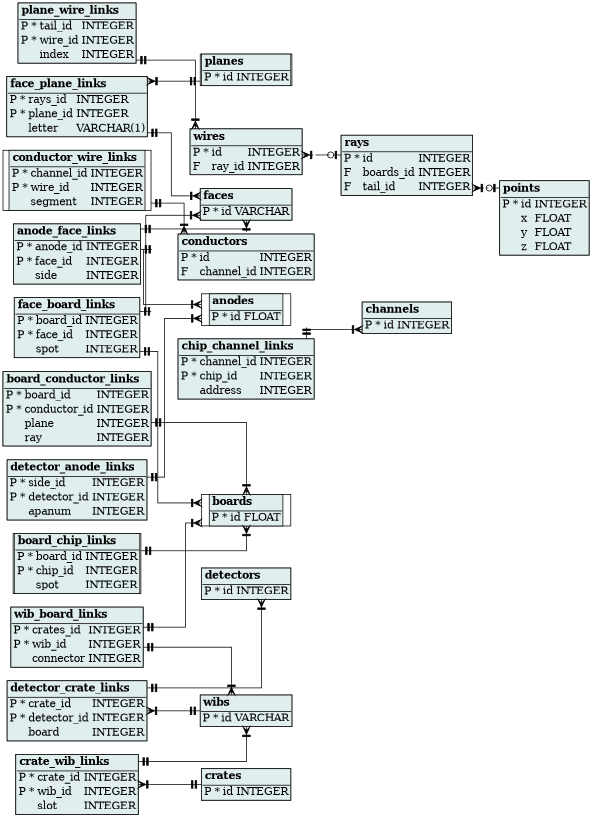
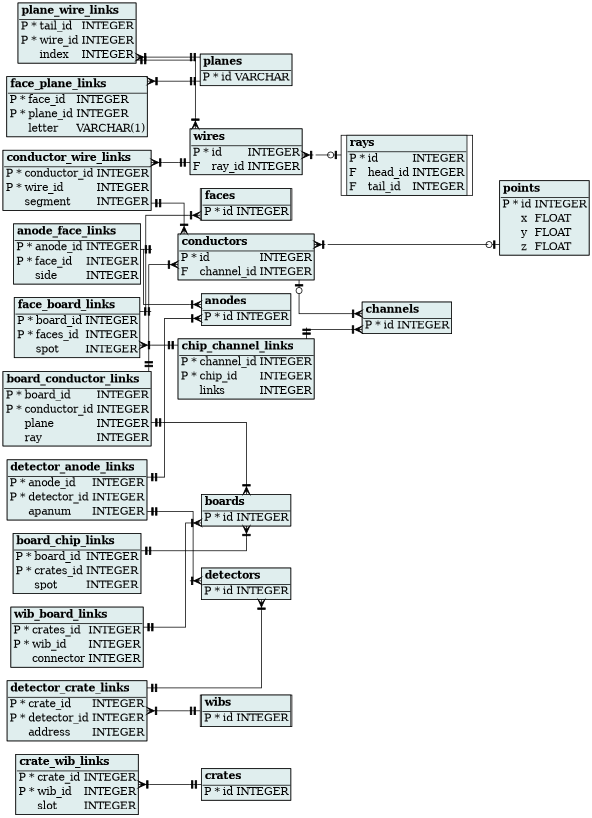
  digraph {
    rankdir=LR
    splines=ortho
    node [margin=0 shape=box]
    edge [arrowhead=crowtee arrowtail=noneteetee dir=both]
-   n1 [label=<<TABLE bgcolor="azure2" border="1" cellborder="0" cellspacing="0"><TR><TD align="left" border="1" colspan="4" sides="b"><B>anodes</B></TD></TR><TR><TD align="left">P</TD><TD align="left">*</TD><TD align="left">id</TD><TD align="left">FLOAT</TD></TR></TABLE>>]
-   n2 [label=<<TABLE bgcolor="azure2" border="1" cellborder="0" cellspacing="0"><TR><TD align="left" border="1" colspan="4" sides="b"><B>boards</B></TD></TR><TR><TD align="left">P</TD><TD align="left">*</TD><TD align="left">id</TD><TD align="left">FLOAT</TD></TR></TABLE>>]
+   n1 [label=<<TABLE bgcolor="azure2" border="1" cellborder="0" cellspacing="0"><TR><TD align="left" border="1" colspan="4" sides="b"><B>anodes</B></TD></TR><TR><TD align="left">P</TD><TD align="left">*</TD><TD align="left">id</TD><TD align="left">INTEGER</TD></TR></TABLE>>]
+   n2 [label=<<TABLE bgcolor="azure2" border="1" cellborder="0" cellspacing="0"><TR><TD align="left" border="1" colspan="4" sides="b"><B>boards</B></TD></TR><TR><TD align="left">P</TD><TD align="left">*</TD><TD align="left">id</TD><TD align="left">INTEGER</TD></TR></TABLE>>]
    n3 [label=<<TABLE bgcolor="azure2" border="1" cellborder="0" cellspacing="0"><TR><TD align="left" border="1" colspan="4" sides="b"><B>channels</B></TD></TR><TR><TD align="left">P</TD><TD align="left">*</TD><TD align="left">id</TD><TD align="left">INTEGER</TD></TR></TABLE>>]
    n4 [label=<<TABLE bgcolor="azure2" border="1" cellborder="0" cellspacing="0"><TR><TD align="left" border="1" colspan="4" sides="b"><B>crates</B></TD></TR><TR><TD align="left">P</TD><TD align="left">*</TD><TD align="left">id</TD><TD align="left">INTEGER</TD></TR></TABLE>>]
    n5 [label=<<TABLE bgcolor="azure2" border="1" cellborder="0" cellspacing="0"><TR><TD align="left" border="1" colspan="4" sides="b"><B>detectors</B></TD></TR><TR><TD align="left">P</TD><TD align="left">*</TD><TD align="left">id</TD><TD align="left">INTEGER</TD></TR></TABLE>>]
-   n6 [label=<<TABLE bgcolor="azure2" border="1" cellborder="0" cellspacing="0"><TR><TD align="left" border="1" colspan="4" sides="b"><B>faces</B></TD></TR><TR><TD align="left">P</TD><TD align="left">*</TD><TD align="left">id</TD><TD align="left">VARCHAR</TD></TR></TABLE>>]
-   n7 [label=<<TABLE bgcolor="azure2" border="1" cellborder="0" cellspacing="0"><TR><TD align="left" border="1" colspan="4" sides="b"><B>planes</B></TD></TR><TR><TD align="left">P</TD><TD align="left">*</TD><TD align="left">id</TD><TD align="left">INTEGER</TD></TR></TABLE>>]
+   n6 [label=<<TABLE bgcolor="azure2" border="1" cellborder="0" cellspacing="0"><TR><TD align="left" border="1" colspan="4" sides="b"><B>faces</B></TD></TR><TR><TD align="left">P</TD><TD align="left">*</TD><TD align="left">id</TD><TD align="left">INTEGER</TD></TR></TABLE>>]
+   n7 [label=<<TABLE bgcolor="azure2" border="1" cellborder="0" cellspacing="0"><TR><TD align="left" border="1" colspan="4" sides="b"><B>planes</B></TD></TR><TR><TD align="left">P</TD><TD align="left">*</TD><TD align="left">id</TD><TD align="left">VARCHAR</TD></TR></TABLE>>]
    n8 [label=<<TABLE bgcolor="azure2" border="1" cellborder="0" cellspacing="0"><TR><TD align="left" border="1" colspan="4" sides="b"><B>points</B></TD></TR><TR><TD align="left">P</TD><TD align="left">*</TD><TD align="left">id</TD><TD align="left">INTEGER</TD></TR><TR><TD align="left"> </TD><TD align="left"> </TD><TD align="left">x</TD><TD align="left">FLOAT</TD></TR><TR><TD align="left"> </TD><TD align="left"> </TD><TD align="left">y</TD><TD align="left">FLOAT</TD></TR><TR><TD align="left"> </TD><TD align="left"> </TD><TD align="left">z</TD><TD align="left">FLOAT</TD></TR></TABLE>>]
-   n9 [label=<<TABLE bgcolor="azure2" border="1" cellborder="0" cellspacing="0"><TR><TD align="left" border="1" colspan="4" sides="b"><B>wibs</B></TD></TR><TR><TD align="left">P</TD><TD align="left">*</TD><TD align="left">id</TD><TD align="left">VARCHAR</TD></TR></TABLE>>]
+   n9 [label=<<TABLE bgcolor="azure2" border="1" cellborder="0" cellspacing="0"><TR><TD align="left" border="1" colspan="4" sides="b"><B>wibs</B></TD></TR><TR><TD align="left">P</TD><TD align="left">*</TD><TD align="left">id</TD><TD align="left">INTEGER</TD></TR></TABLE>>]
    n10 [label=<<TABLE bgcolor="azure2" border="1" cellborder="0" cellspacing="0"><TR><TD align="left" border="1" colspan="4" sides="b"><B>anode_face_links</B></TD></TR><TR><TD align="left">P</TD><TD align="left">*</TD><TD align="left">anode_id</TD><TD align="left">INTEGER</TD></TR><TR><TD align="left">P</TD><TD align="left">*</TD><TD align="left">face_id</TD><TD align="left">INTEGER</TD></TR><TR><TD align="left"> </TD><TD align="left"> </TD><TD align="left">side</TD><TD align="left">INTEGER</TD></TR></TABLE>>]
-   n11 [label=<<TABLE bgcolor="azure2" border="1" cellborder="0" cellspacing="0"><TR><TD align="left" border="1" colspan="4" sides="b"><B>board_chip_links</B></TD></TR><TR><TD align="left">P</TD><TD align="left">*</TD><TD align="left">board_id</TD><TD align="left">INTEGER</TD></TR><TR><TD align="left">P</TD><TD align="left">*</TD><TD align="left">chip_id</TD><TD align="left">INTEGER</TD></TR><TR><TD align="left"> </TD><TD align="left"> </TD><TD align="left">spot</TD><TD align="left">INTEGER</TD></TR></TABLE>>]
-   n12 [label=<<TABLE bgcolor="azure2" border="1" cellborder="0" cellspacing="0"><TR><TD align="left" border="1" colspan="4" sides="b"><B>chip_channel_links</B></TD></TR><TR><TD align="left">P</TD><TD align="left">*</TD><TD align="left">channel_id</TD><TD align="left">INTEGER</TD></TR><TR><TD align="left">P</TD><TD align="left">*</TD><TD align="left">chip_id</TD><TD align="left">INTEGER</TD></TR><TR><TD align="left"> </TD><TD align="left"> </TD><TD align="left">address</TD><TD align="left">INTEGER</TD></TR></TABLE>>]
+   n11 [label=<<TABLE bgcolor="azure2" border="1" cellborder="0" cellspacing="0"><TR><TD align="left" border="1" colspan="4" sides="b"><B>board_chip_links</B></TD></TR><TR><TD align="left">P</TD><TD align="left">*</TD><TD align="left">board_id</TD><TD align="left">INTEGER</TD></TR><TR><TD align="left">P</TD><TD align="left">*</TD><TD align="left">crates_id</TD><TD align="left">INTEGER</TD></TR><TR><TD align="left"> </TD><TD align="left"> </TD><TD align="left">spot</TD><TD align="left">INTEGER</TD></TR></TABLE>>]
+   n12 [label=<<TABLE bgcolor="azure2" border="1" cellborder="0" cellspacing="0"><TR><TD align="left" border="1" colspan="4" sides="b"><B>chip_channel_links</B></TD></TR><TR><TD align="left">P</TD><TD align="left">*</TD><TD align="left">channel_id</TD><TD align="left">INTEGER</TD></TR><TR><TD align="left">P</TD><TD align="left">*</TD><TD align="left">chip_id</TD><TD align="left">INTEGER</TD></TR><TR><TD align="left"> </TD><TD align="left"> </TD><TD align="left">links</TD><TD align="left">INTEGER</TD></TR></TABLE>>]
    n13 [label=<<TABLE bgcolor="azure2" border="1" cellborder="0" cellspacing="0"><TR><TD align="left" border="1" colspan="4" sides="b"><B>conductors</B></TD></TR><TR><TD align="left">P</TD><TD align="left">*</TD><TD align="left">id</TD><TD align="left">INTEGER</TD></TR><TR><TD align="left">F</TD><TD align="left"> </TD><TD align="left">channel_id</TD><TD align="left">INTEGER</TD></TR></TABLE>>]
    n14 [label=<<TABLE bgcolor="azure2" border="1" cellborder="0" cellspacing="0"><TR><TD align="left" border="1" colspan="4" sides="b"><B>crate_wib_links</B></TD></TR><TR><TD align="left">P</TD><TD align="left">*</TD><TD align="left">crate_id</TD><TD align="left">INTEGER</TD></TR><TR><TD align="left">P</TD><TD align="left">*</TD><TD align="left">wib_id</TD><TD align="left">INTEGER</TD></TR><TR><TD align="left"> </TD><TD align="left"> </TD><TD align="left">slot</TD><TD align="left">INTEGER</TD></TR></TABLE>>]
-   n15 [label=<<TABLE bgcolor="azure2" border="1" cellborder="0" cellspacing="0"><TR><TD align="left" border="1" colspan="4" sides="b"><B>detector_anode_links</B></TD></TR><TR><TD align="left">P</TD><TD align="left">*</TD><TD align="left">side_id</TD><TD align="left">INTEGER</TD></TR><TR><TD align="left">P</TD><TD align="left">*</TD><TD align="left">detector_id</TD><TD align="left">INTEGER</TD></TR><TR><TD align="left"> </TD><TD align="left"> </TD><TD align="left">apanum</TD><TD align="left">INTEGER</TD></TR></TABLE>>]
-   n16 [label=<<TABLE bgcolor="azure2" border="1" cellborder="0" cellspacing="0"><TR><TD align="left" border="1" colspan="4" sides="b"><B>detector_crate_links</B></TD></TR><TR><TD align="left">P</TD><TD align="left">*</TD><TD align="left">crate_id</TD><TD align="left">INTEGER</TD></TR><TR><TD align="left">P</TD><TD align="left">*</TD><TD align="left">detector_id</TD><TD align="left">INTEGER</TD></TR><TR><TD align="left"> </TD><TD align="left"> </TD><TD align="left">board</TD><TD align="left">INTEGER</TD></TR></TABLE>>]
-   n17 [label=<<TABLE bgcolor="azure2" border="1" cellborder="0" cellspacing="0"><TR><TD align="left" border="1" colspan="4" sides="b"><B>face_board_links</B></TD></TR><TR><TD align="left">P</TD><TD align="left">*</TD><TD align="left">board_id</TD><TD align="left">INTEGER</TD></TR><TR><TD align="left">P</TD><TD align="left">*</TD><TD align="left">face_id</TD><TD align="left">INTEGER</TD></TR><TR><TD align="left"> </TD><TD align="left"> </TD><TD align="left">spot</TD><TD align="left">INTEGER</TD></TR></TABLE>>]
-   n18 [label=<<TABLE bgcolor="azure2" border="1" cellborder="0" cellspacing="0"><TR><TD align="left" border="1" colspan="4" sides="b"><B>face_plane_links</B></TD></TR><TR><TD align="left">P</TD><TD align="left">*</TD><TD align="left">rays_id</TD><TD align="left">INTEGER</TD></TR><TR><TD align="left">P</TD><TD align="left">*</TD><TD align="left">plane_id</TD><TD align="left">INTEGER</TD></TR><TR><TD align="left"> </TD><TD align="left"> </TD><TD align="left">letter</TD><TD align="left">VARCHAR(1)</TD></TR></TABLE>>]
-   n19 [label=<<TABLE bgcolor="azure2" border="1" cellborder="0" cellspacing="0"><TR><TD align="left" border="1" colspan="4" sides="b"><B>rays</B></TD></TR><TR><TD align="left">P</TD><TD align="left">*</TD><TD align="left">id</TD><TD align="left">INTEGER</TD></TR><TR><TD align="left">F</TD><TD align="left"> </TD><TD align="left">boards_id</TD><TD align="left">INTEGER</TD></TR><TR><TD align="left">F</TD><TD align="left"> </TD><TD align="left">tail_id</TD><TD align="left">INTEGER</TD></TR></TABLE>>]
+   n15 [label=<<TABLE bgcolor="azure2" border="1" cellborder="0" cellspacing="0"><TR><TD align="left" border="1" colspan="4" sides="b"><B>detector_anode_links</B></TD></TR><TR><TD align="left">P</TD><TD align="left">*</TD><TD align="left">anode_id</TD><TD align="left">INTEGER</TD></TR><TR><TD align="left">P</TD><TD align="left">*</TD><TD align="left">detector_id</TD><TD align="left">INTEGER</TD></TR><TR><TD align="left"> </TD><TD align="left"> </TD><TD align="left">apanum</TD><TD align="left">INTEGER</TD></TR></TABLE>>]
+   n16 [label=<<TABLE bgcolor="azure2" border="1" cellborder="0" cellspacing="0"><TR><TD align="left" border="1" colspan="4" sides="b"><B>detector_crate_links</B></TD></TR><TR><TD align="left">P</TD><TD align="left">*</TD><TD align="left">crate_id</TD><TD align="left">INTEGER</TD></TR><TR><TD align="left">P</TD><TD align="left">*</TD><TD align="left">detector_id</TD><TD align="left">INTEGER</TD></TR><TR><TD align="left"> </TD><TD align="left"> </TD><TD align="left">address</TD><TD align="left">INTEGER</TD></TR></TABLE>>]
+   n17 [label=<<TABLE bgcolor="azure2" border="1" cellborder="0" cellspacing="0"><TR><TD align="left" border="1" colspan="4" sides="b"><B>face_board_links</B></TD></TR><TR><TD align="left">P</TD><TD align="left">*</TD><TD align="left">board_id</TD><TD align="left">INTEGER</TD></TR><TR><TD align="left">P</TD><TD align="left">*</TD><TD align="left">faces_id</TD><TD align="left">INTEGER</TD></TR><TR><TD align="left"> </TD><TD align="left"> </TD><TD align="left">spot</TD><TD align="left">INTEGER</TD></TR></TABLE>>]
+   n18 [label=<<TABLE bgcolor="azure2" border="1" cellborder="0" cellspacing="0"><TR><TD align="left" border="1" colspan="4" sides="b"><B>face_plane_links</B></TD></TR><TR><TD align="left">P</TD><TD align="left">*</TD><TD align="left">face_id</TD><TD align="left">INTEGER</TD></TR><TR><TD align="left">P</TD><TD align="left">*</TD><TD align="left">plane_id</TD><TD align="left">INTEGER</TD></TR><TR><TD align="left"> </TD><TD align="left"> </TD><TD align="left">letter</TD><TD align="left">VARCHAR(1)</TD></TR></TABLE>>]
+   n19 [label=<<TABLE bgcolor="azure2" border="1" cellborder="0" cellspacing="0"><TR><TD align="left" border="1" colspan="4" sides="b"><B>rays</B></TD></TR><TR><TD align="left">P</TD><TD align="left">*</TD><TD align="left">id</TD><TD align="left">INTEGER</TD></TR><TR><TD align="left">F</TD><TD align="left"> </TD><TD align="left">head_id</TD><TD align="left">INTEGER</TD></TR><TR><TD align="left">F</TD><TD align="left"> </TD><TD align="left">tail_id</TD><TD align="left">INTEGER</TD></TR></TABLE>>]
    n20 [label=<<TABLE bgcolor="azure2" border="1" cellborder="0" cellspacing="0"><TR><TD align="left" border="1" colspan="4" sides="b"><B>wib_board_links</B></TD></TR><TR><TD align="left">P</TD><TD align="left">*</TD><TD align="left">crates_id</TD><TD align="left">INTEGER</TD></TR><TR><TD align="left">P</TD><TD align="left">*</TD><TD align="left">wib_id</TD><TD align="left">INTEGER</TD></TR><TR><TD align="left"> </TD><TD align="left"> </TD><TD align="left">connector</TD><TD align="left">INTEGER</TD></TR></TABLE>>]
    n21 [label=<<TABLE bgcolor="azure2" border="1" cellborder="0" cellspacing="0"><TR><TD align="left" border="1" colspan="4" sides="b"><B>board_conductor_links</B></TD></TR><TR><TD align="left">P</TD><TD align="left">*</TD><TD align="left">board_id</TD><TD align="left">INTEGER</TD></TR><TR><TD align="left">P</TD><TD align="left">*</TD><TD align="left">conductor_id</TD><TD align="left">INTEGER</TD></TR><TR><TD align="left"> </TD><TD align="left"> </TD><TD align="left">plane</TD><TD align="left">INTEGER</TD></TR><TR><TD align="left"> </TD><TD align="left"> </TD><TD align="left">ray</TD><TD align="left">INTEGER</TD></TR></TABLE>>]
    n22 [label=<<TABLE bgcolor="azure2" border="1" cellborder="0" cellspacing="0"><TR><TD align="left" border="1" colspan="4" sides="b"><B>wires</B></TD></TR><TR><TD align="left">P</TD><TD align="left">*</TD><TD align="left">id</TD><TD align="left">INTEGER</TD></TR><TR><TD align="left">F</TD><TD align="left"> </TD><TD align="left">ray_id</TD><TD align="left">INTEGER</TD></TR></TABLE>>]
-   n23 [label=<<TABLE bgcolor="azure2" border="1" cellborder="0" cellspacing="0"><TR><TD align="left" border="1" colspan="4" sides="b"><B>conductor_wire_links</B></TD></TR><TR><TD align="left">P</TD><TD align="left">*</TD><TD align="left">channel_id</TD><TD align="left">INTEGER</TD></TR><TR><TD align="left">P</TD><TD align="left">*</TD><TD align="left">wire_id</TD><TD align="left">INTEGER</TD></TR><TR><TD align="left"> </TD><TD align="left"> </TD><TD align="left">segment</TD><TD align="left">INTEGER</TD></TR></TABLE>>]
+   n23 [label=<<TABLE bgcolor="azure2" border="1" cellborder="0" cellspacing="0"><TR><TD align="left" border="1" colspan="4" sides="b"><B>conductor_wire_links</B></TD></TR><TR><TD align="left">P</TD><TD align="left">*</TD><TD align="left">conductor_id</TD><TD align="left">INTEGER</TD></TR><TR><TD align="left">P</TD><TD align="left">*</TD><TD align="left">wire_id</TD><TD align="left">INTEGER</TD></TR><TR><TD align="left"> </TD><TD align="left"> </TD><TD align="left">segment</TD><TD align="left">INTEGER</TD></TR></TABLE>>]
    n24 [label=<<TABLE bgcolor="azure2" border="1" cellborder="0" cellspacing="0"><TR><TD align="left" border="1" colspan="4" sides="b"><B>plane_wire_links</B></TD></TR><TR><TD align="left">P</TD><TD align="left">*</TD><TD align="left">tail_id</TD><TD align="left">INTEGER</TD></TR><TR><TD align="left">P</TD><TD align="left">*</TD><TD align="left">wire_id</TD><TD align="left">INTEGER</TD></TR><TR><TD align="left"> </TD><TD align="left"> </TD><TD align="left">index</TD><TD align="left">INTEGER</TD></TR></TABLE>>]
    n10 -> n1
-   n10 -> n6
    n11 -> n2
    n12 -> n3
+   n13 -> n3 [arrowtail=noneteeodot]
    n14 -> n4
-   n14 -> n9
    n15 -> n1
+   n15 -> n5
    n16 -> n5
    n16 -> n9
-   n17 -> n2
+   n17 -> n12
    n17 -> n6
-   n18 -> n6
    n18 -> n7
-   n19 -> n8 [arrowtail=noneteeodot]
+   n13 -> n8 [arrowtail=noneteeodot]
    n20 -> n2
-   n20 -> n9
    n21 -> n2
+   n21 -> n13
    n22 -> n19 [arrowtail=noneteeodot]
    n23 -> n13
+   n23 -> n22
+   n24 -> n7
    n24 -> n22
  }
